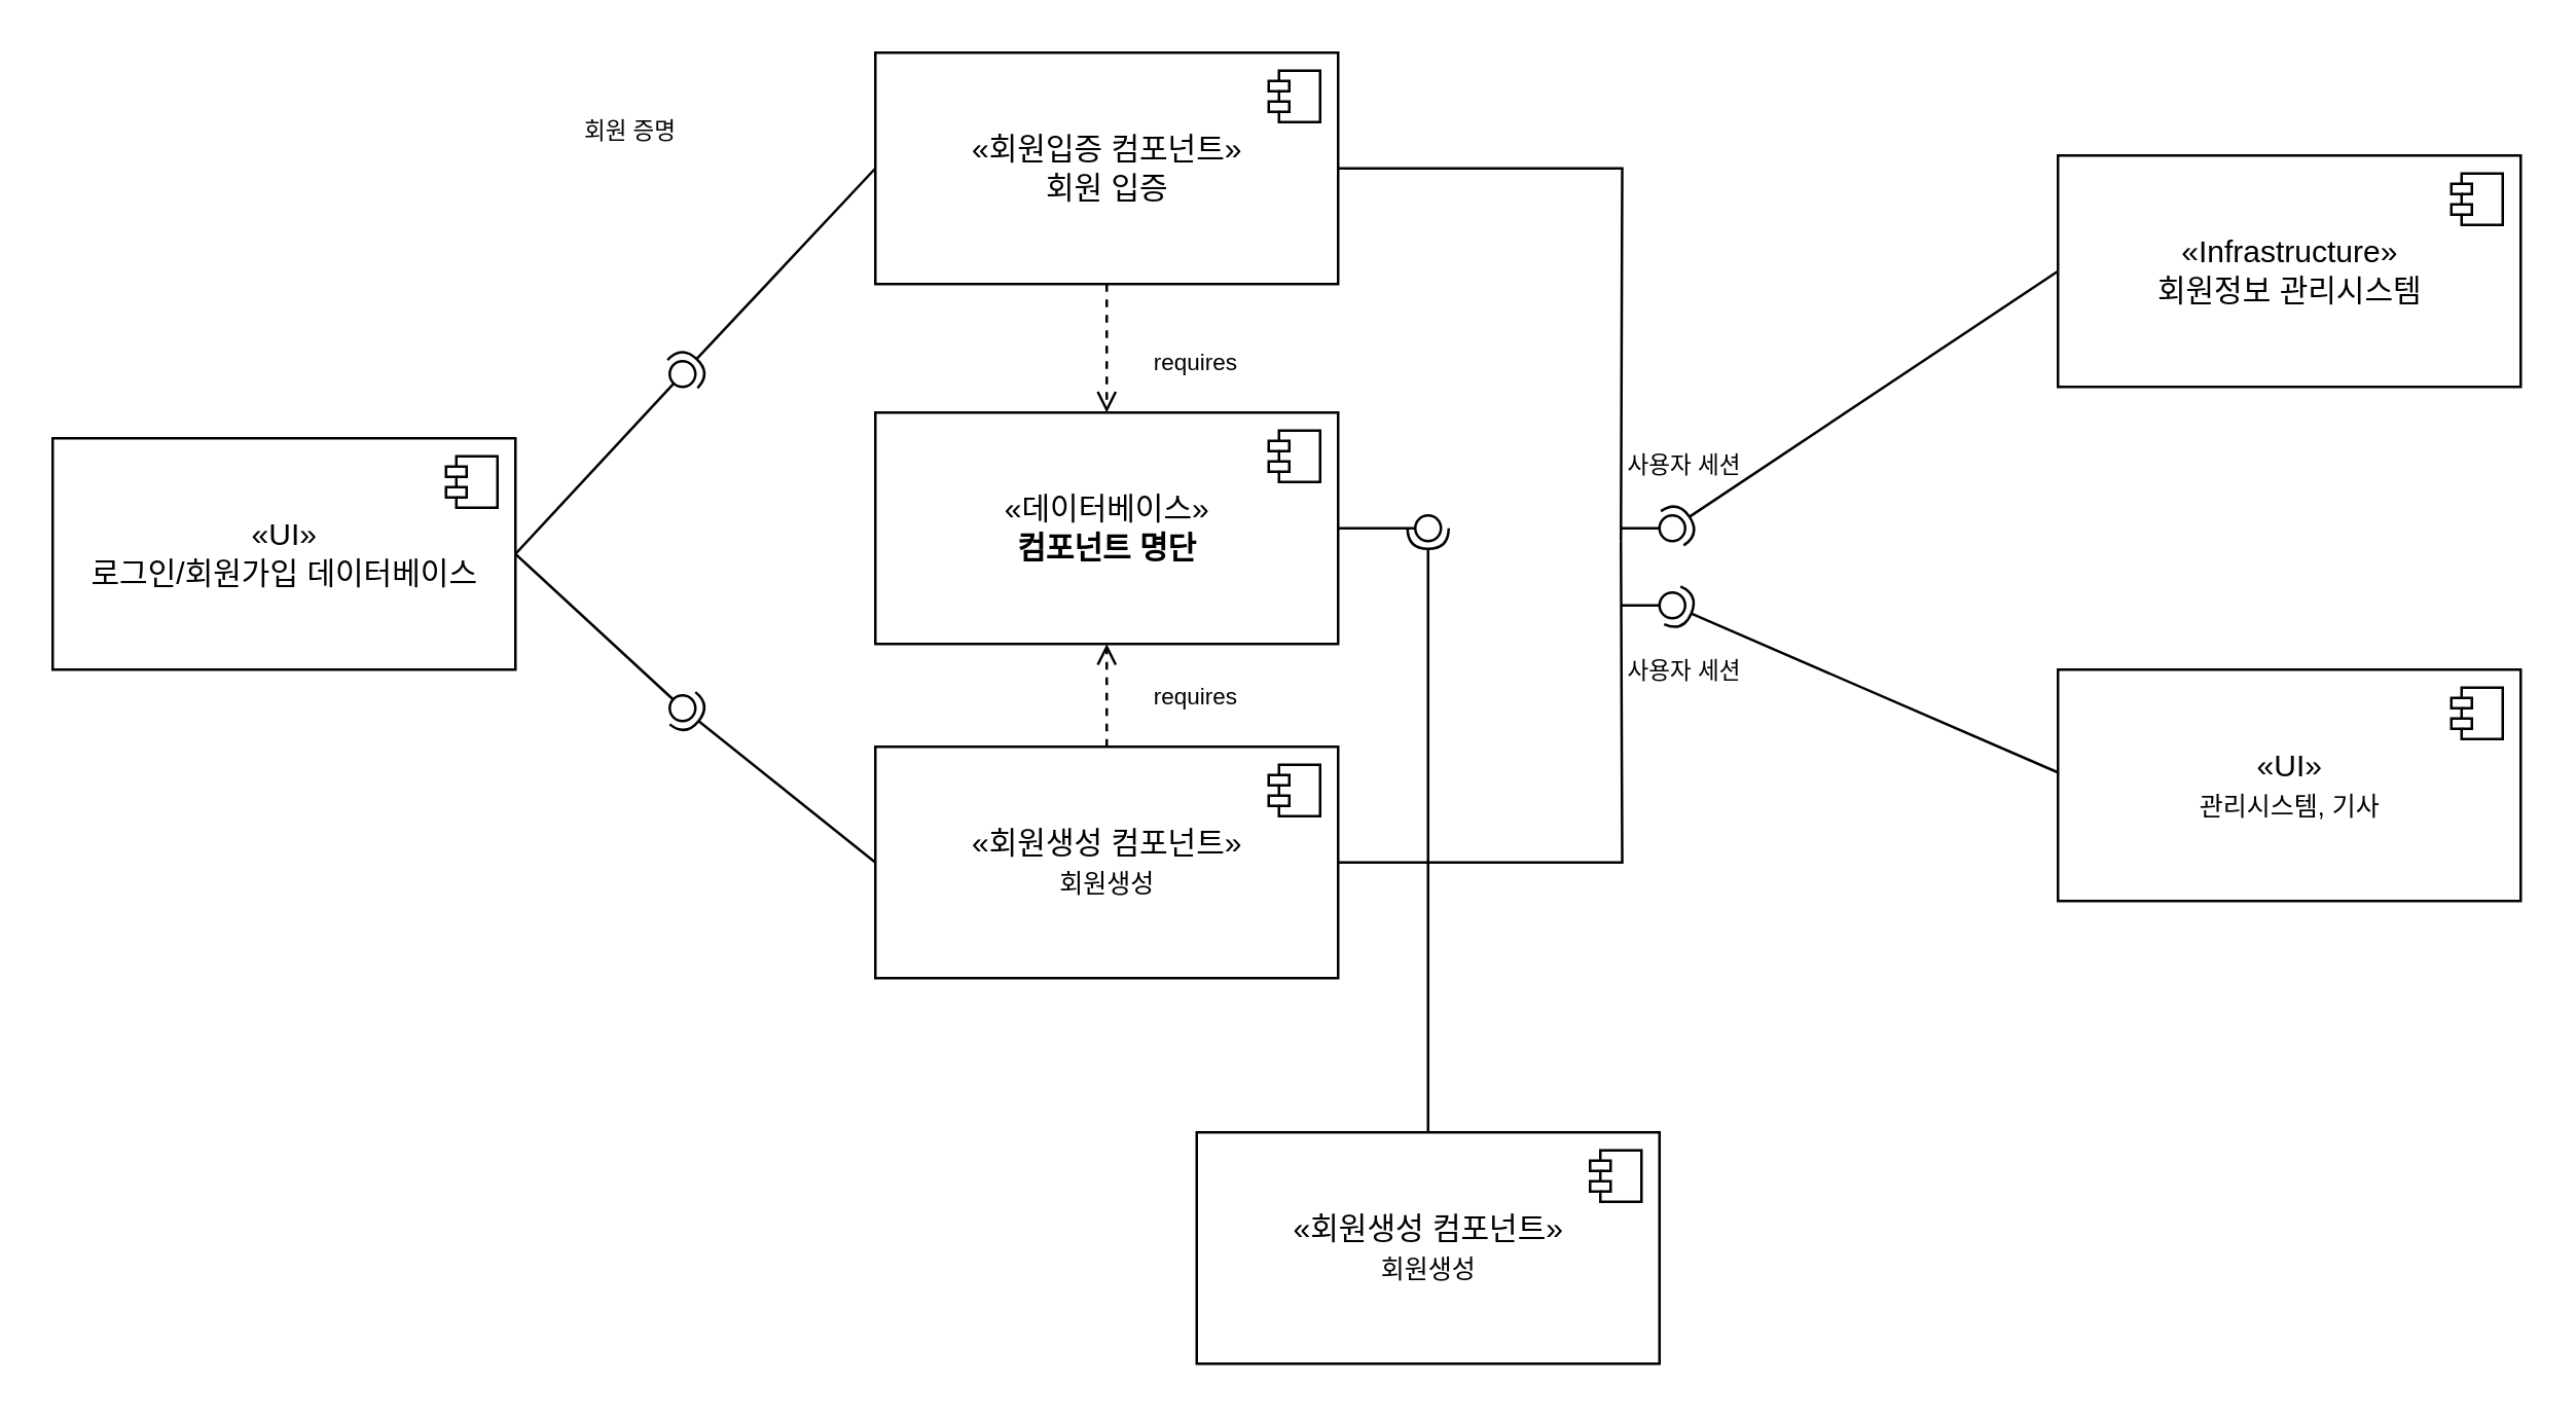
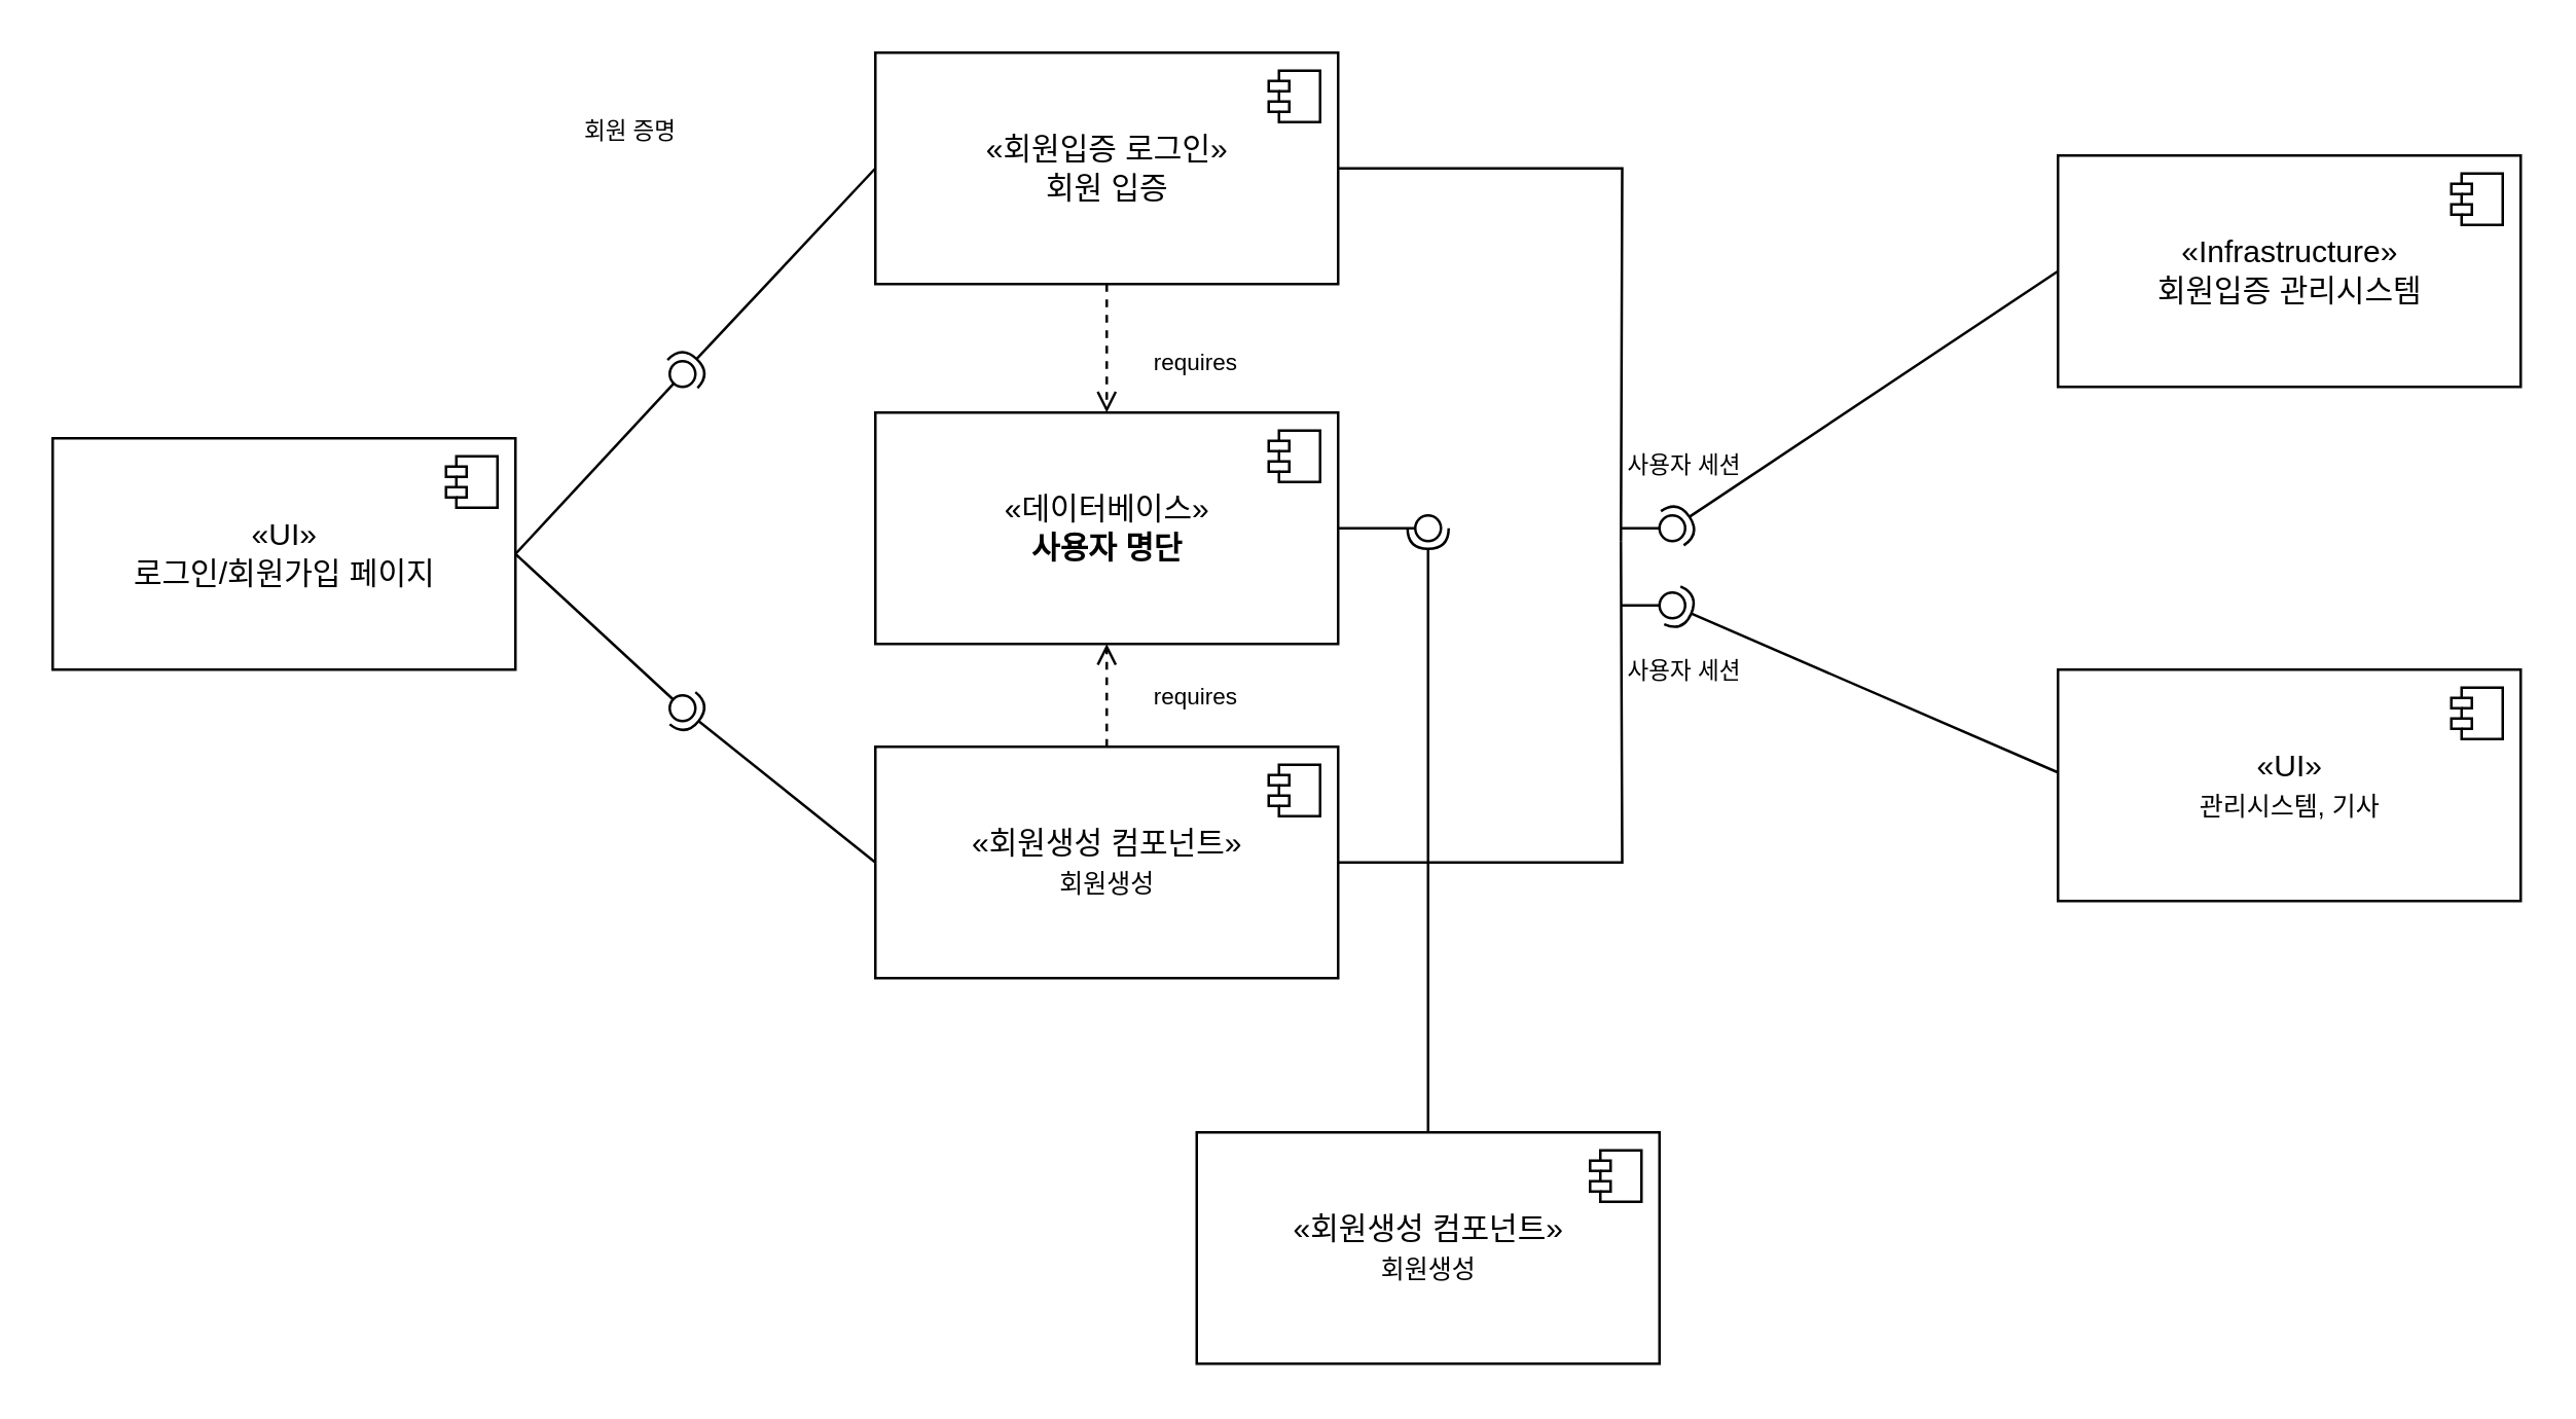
  <mxCell id="0" />
  <mxCell id="1" parent="0" />
- <mxCell id="2" value="«UI»&lt;br&gt;로그인/회원가입 데이터베이스" style="html=1;dropTarget=0;" vertex="1" parent="1"><mxGeometry x="20" y="170" width="180" height="90" as="geometry" /></mxCell>
+ <mxCell id="2" value="«UI»&lt;br&gt;로그인/회원가입 페이지" style="html=1;dropTarget=0;" vertex="1" parent="1"><mxGeometry x="20" y="170" width="180" height="90" as="geometry" /></mxCell>
  <mxCell id="3" value="" style="shape=module;jettyWidth=8;jettyHeight=4;" vertex="1" parent="2"><mxGeometry x="1" width="20" height="20" relative="1" as="geometry"><mxPoint x="-27" y="7" as="offset" /></mxGeometry></mxCell>
  <mxCell id="4" value="" style="rounded=0;orthogonalLoop=1;jettySize=auto;html=1;endArrow=none;endFill=0;exitX=1;exitY=0.5;exitDx=0;exitDy=0;" edge="1" target="6" parent="1" source="2"><mxGeometry relative="1" as="geometry"><mxPoint x="140" y="265" as="sourcePoint" /></mxGeometry></mxCell>
  <mxCell id="5" value="" style="rounded=0;orthogonalLoop=1;jettySize=auto;html=1;endArrow=halfCircle;endFill=0;entryX=0.5;entryY=0.5;entryDx=0;entryDy=0;endSize=6;strokeWidth=1;exitX=0;exitY=0.5;exitDx=0;exitDy=0;" edge="1" target="6" parent="1" source="9"><mxGeometry relative="1" as="geometry"><mxPoint x="320" y="120" as="sourcePoint" /></mxGeometry></mxCell>
  <mxCell id="6" value="" style="ellipse;whiteSpace=wrap;html=1;fontFamily=Helvetica;fontSize=12;fontColor=#000000;align=center;strokeColor=#000000;fillColor=#ffffff;points=[];aspect=fixed;resizable=0;" vertex="1" parent="1"><mxGeometry x="260" y="140" width="10" height="10" as="geometry" /></mxCell>
  <mxCell id="7" style="edgeStyle=orthogonalEdgeStyle;rounded=0;orthogonalLoop=1;jettySize=auto;html=1;exitX=0.5;exitY=1;exitDx=0;exitDy=0;entryX=0.5;entryY=0;entryDx=0;entryDy=0;endArrow=open;endFill=0;dashed=1;" edge="1" parent="1" source="9" target="18"><mxGeometry relative="1" as="geometry" /></mxCell>
  <mxCell id="8" style="edgeStyle=orthogonalEdgeStyle;rounded=0;orthogonalLoop=1;jettySize=auto;html=1;exitX=1;exitY=0.5;exitDx=0;exitDy=0;endArrow=none;endFill=0;" edge="1" parent="1" source="9"><mxGeometry relative="1" as="geometry"><mxPoint x="630" y="210" as="targetPoint" /></mxGeometry></mxCell>
- <mxCell id="9" value="«회원입증 컴포넌트»&lt;br&gt;회원 입증" style="html=1;dropTarget=0;" vertex="1" parent="1"><mxGeometry x="340" y="20" width="180" height="90" as="geometry" /></mxCell>
+ <mxCell id="9" value="«회원입증 로그인»&lt;br&gt;회원 입증" style="html=1;dropTarget=0;" vertex="1" parent="1"><mxGeometry x="340" y="20" width="180" height="90" as="geometry" /></mxCell>
  <mxCell id="10" value="" style="shape=module;jettyWidth=8;jettyHeight=4;" vertex="1" parent="9"><mxGeometry x="1" width="20" height="20" relative="1" as="geometry"><mxPoint x="-27" y="7" as="offset" /></mxGeometry></mxCell>
  <mxCell id="11" value="" style="rounded=0;orthogonalLoop=1;jettySize=auto;html=1;endArrow=none;endFill=0;exitX=1;exitY=0.5;exitDx=0;exitDy=0;" edge="1" target="13" parent="1" source="2"><mxGeometry relative="1" as="geometry"><mxPoint x="210" y="175" as="sourcePoint" /></mxGeometry></mxCell>
  <mxCell id="12" value="" style="rounded=0;orthogonalLoop=1;jettySize=auto;html=1;endArrow=halfCircle;endFill=0;entryX=0.5;entryY=0.5;entryDx=0;entryDy=0;endSize=6;strokeWidth=1;exitX=0;exitY=0.5;exitDx=0;exitDy=0;" edge="1" target="13" parent="1" source="16"><mxGeometry relative="1" as="geometry"><mxPoint x="330" y="332.286" as="sourcePoint" /></mxGeometry></mxCell>
  <mxCell id="13" value="" style="ellipse;whiteSpace=wrap;html=1;fontFamily=Helvetica;fontSize=12;fontColor=#000000;align=center;strokeColor=#000000;fillColor=#ffffff;points=[];aspect=fixed;resizable=0;direction=south;" vertex="1" parent="1"><mxGeometry x="260" y="270" width="10" height="10" as="geometry" /></mxCell>
  <mxCell id="14" style="edgeStyle=orthogonalEdgeStyle;rounded=0;orthogonalLoop=1;jettySize=auto;html=1;exitX=0.5;exitY=0;exitDx=0;exitDy=0;entryX=0.5;entryY=1;entryDx=0;entryDy=0;dashed=1;endArrow=open;endFill=0;" edge="1" parent="1" source="16" target="18"><mxGeometry relative="1" as="geometry" /></mxCell>
  <mxCell id="15" style="edgeStyle=orthogonalEdgeStyle;rounded=0;orthogonalLoop=1;jettySize=auto;html=1;exitX=1;exitY=0.5;exitDx=0;exitDy=0;endArrow=none;endFill=0;" edge="1" parent="1" source="16"><mxGeometry relative="1" as="geometry"><mxPoint x="630" y="210" as="targetPoint" /></mxGeometry></mxCell>
  <mxCell id="16" value="«회원생성 컴포넌트»&lt;br&gt;&lt;font style=&quot;font-size: 10px&quot;&gt;회원생성&lt;/font&gt;" style="html=1;dropTarget=0;" vertex="1" parent="1"><mxGeometry x="340" y="290" width="180" height="90" as="geometry" /></mxCell>
  <mxCell id="17" value="" style="shape=module;jettyWidth=8;jettyHeight=4;" vertex="1" parent="16"><mxGeometry x="1" width="20" height="20" relative="1" as="geometry"><mxPoint x="-27" y="7" as="offset" /></mxGeometry></mxCell>
- <mxCell id="18" value="«데이터베이스»&lt;br&gt;&lt;b&gt;컴포넌트 명단&lt;/b&gt;" style="html=1;dropTarget=0;" vertex="1" parent="1"><mxGeometry x="340" y="160" width="180" height="90" as="geometry" /></mxCell>
+ <mxCell id="18" value="«데이터베이스»&lt;br&gt;&lt;b&gt;사용자 명단&lt;/b&gt;" style="html=1;dropTarget=0;" vertex="1" parent="1"><mxGeometry x="340" y="160" width="180" height="90" as="geometry" /></mxCell>
  <mxCell id="19" value="" style="shape=module;jettyWidth=8;jettyHeight=4;" vertex="1" parent="18"><mxGeometry x="1" width="20" height="20" relative="1" as="geometry"><mxPoint x="-27" y="7" as="offset" /></mxGeometry></mxCell>
  <mxCell id="20" value="&lt;font style=&quot;font-size: 9px&quot;&gt;회원 증명&lt;/font&gt;" style="text;html=1;strokeColor=none;fillColor=none;align=center;verticalAlign=middle;whiteSpace=wrap;rounded=0;" vertex="1" parent="1"><mxGeometry x="220" y="40" width="50" height="20" as="geometry" /></mxCell>
  <mxCell id="21" value="" style="rounded=0;orthogonalLoop=1;jettySize=auto;html=1;endArrow=none;endFill=0;" edge="1" target="23" parent="1"><mxGeometry relative="1" as="geometry"><mxPoint x="630" y="205" as="sourcePoint" /></mxGeometry></mxCell>
  <mxCell id="22" value="" style="rounded=0;orthogonalLoop=1;jettySize=auto;html=1;endArrow=halfCircle;endFill=0;entryX=0.5;entryY=0.5;entryDx=0;entryDy=0;endSize=6;strokeWidth=1;exitX=0;exitY=0.5;exitDx=0;exitDy=0;" edge="1" target="23" parent="1" source="25"><mxGeometry relative="1" as="geometry"><mxPoint x="670" y="205" as="sourcePoint" /></mxGeometry></mxCell>
  <mxCell id="23" value="" style="ellipse;whiteSpace=wrap;html=1;fontFamily=Helvetica;fontSize=12;fontColor=#000000;align=center;strokeColor=#000000;fillColor=#ffffff;points=[];aspect=fixed;resizable=0;" vertex="1" parent="1"><mxGeometry x="645" y="200" width="10" height="10" as="geometry" /></mxCell>
  <mxCell id="24" value="&lt;font style=&quot;font-size: 9px&quot;&gt;사용자 세션&lt;/font&gt;" style="text;html=1;strokeColor=none;fillColor=none;align=center;verticalAlign=middle;whiteSpace=wrap;rounded=0;" vertex="1" parent="1"><mxGeometry x="620" y="170" width="70" height="20" as="geometry" /></mxCell>
- <mxCell id="25" value="«Infrastructure»&lt;br&gt;회원정보 관리시스템" style="html=1;dropTarget=0;" vertex="1" parent="1"><mxGeometry x="800" y="60" width="180" height="90" as="geometry" /></mxCell>
+ <mxCell id="25" value="«Infrastructure»&lt;br&gt;회원입증 관리시스템" style="html=1;dropTarget=0;" vertex="1" parent="1"><mxGeometry x="800" y="60" width="180" height="90" as="geometry" /></mxCell>
  <mxCell id="26" value="" style="shape=module;jettyWidth=8;jettyHeight=4;" vertex="1" parent="25"><mxGeometry x="1" width="20" height="20" relative="1" as="geometry"><mxPoint x="-27" y="7" as="offset" /></mxGeometry></mxCell>
  <mxCell id="27" value="" style="rounded=0;orthogonalLoop=1;jettySize=auto;html=1;endArrow=none;endFill=0;" edge="1" target="29" parent="1"><mxGeometry relative="1" as="geometry"><mxPoint x="630" y="235" as="sourcePoint" /></mxGeometry></mxCell>
  <mxCell id="28" value="" style="rounded=0;orthogonalLoop=1;jettySize=auto;html=1;endArrow=halfCircle;endFill=0;entryX=0.5;entryY=0.5;entryDx=0;entryDy=0;endSize=6;strokeWidth=1;" edge="1" target="29" parent="1"><mxGeometry relative="1" as="geometry"><mxPoint x="800" y="300" as="sourcePoint" /></mxGeometry></mxCell>
  <mxCell id="29" value="" style="ellipse;whiteSpace=wrap;html=1;fontFamily=Helvetica;fontSize=12;fontColor=#000000;align=center;strokeColor=#000000;fillColor=#ffffff;points=[];aspect=fixed;resizable=0;" vertex="1" parent="1"><mxGeometry x="645" y="230" width="10" height="10" as="geometry" /></mxCell>
  <mxCell id="30" value="«UI»&lt;br&gt;&lt;span style=&quot;font-size: 10px&quot;&gt;관리시스템, 기사&lt;/span&gt;" style="html=1;dropTarget=0;" vertex="1" parent="1"><mxGeometry x="800" y="260" width="180" height="90" as="geometry" /></mxCell>
  <mxCell id="31" value="" style="shape=module;jettyWidth=8;jettyHeight=4;" vertex="1" parent="30"><mxGeometry x="1" width="20" height="20" relative="1" as="geometry"><mxPoint x="-27" y="7" as="offset" /></mxGeometry></mxCell>
  <mxCell id="32" value="&lt;font style=&quot;font-size: 9px&quot;&gt;requires&lt;/font&gt;" style="text;html=1;strokeColor=none;fillColor=none;align=center;verticalAlign=middle;whiteSpace=wrap;rounded=0;" vertex="1" parent="1"><mxGeometry x="440" y="130" width="50" height="20" as="geometry" /></mxCell>
  <mxCell id="33" value="&lt;font style=&quot;font-size: 9px&quot;&gt;requires&lt;/font&gt;" style="text;html=1;strokeColor=none;fillColor=none;align=center;verticalAlign=middle;whiteSpace=wrap;rounded=0;" vertex="1" parent="1"><mxGeometry x="440" y="260" width="50" height="20" as="geometry" /></mxCell>
  <mxCell id="34" value="&lt;font style=&quot;font-size: 9px&quot;&gt;사용자 세션&lt;/font&gt;" style="text;html=1;strokeColor=none;fillColor=none;align=center;verticalAlign=middle;whiteSpace=wrap;rounded=0;" vertex="1" parent="1"><mxGeometry x="620" y="250" width="70" height="20" as="geometry" /></mxCell>
  <mxCell id="35" value="" style="rounded=0;orthogonalLoop=1;jettySize=auto;html=1;endArrow=none;endFill=0;exitX=1;exitY=0.5;exitDx=0;exitDy=0;" edge="1" target="37" parent="1" source="18"><mxGeometry relative="1" as="geometry"><mxPoint x="490" y="255" as="sourcePoint" /></mxGeometry></mxCell>
  <mxCell id="36" value="" style="rounded=0;orthogonalLoop=1;jettySize=auto;html=1;endArrow=halfCircle;endFill=0;entryX=0.5;entryY=0.5;entryDx=0;entryDy=0;endSize=6;strokeWidth=1;exitX=0.5;exitY=0;exitDx=0;exitDy=0;" edge="1" target="37" parent="1" source="38"><mxGeometry relative="1" as="geometry"><mxPoint x="555" y="544.762" as="sourcePoint" /></mxGeometry></mxCell>
  <mxCell id="37" value="" style="ellipse;whiteSpace=wrap;html=1;fontFamily=Helvetica;fontSize=12;fontColor=#000000;align=center;strokeColor=#000000;fillColor=#ffffff;points=[];aspect=fixed;resizable=0;" vertex="1" parent="1"><mxGeometry x="550" y="200" width="10" height="10" as="geometry" /></mxCell>
  <mxCell id="38" value="«회원생성 컴포넌트»&lt;br&gt;&lt;font style=&quot;font-size: 10px&quot;&gt;회원생성&lt;/font&gt;" style="html=1;dropTarget=0;" vertex="1" parent="1"><mxGeometry x="465" y="440" width="180" height="90" as="geometry" /></mxCell>
  <mxCell id="39" value="" style="shape=module;jettyWidth=8;jettyHeight=4;" vertex="1" parent="38"><mxGeometry x="1" width="20" height="20" relative="1" as="geometry"><mxPoint x="-27" y="7" as="offset" /></mxGeometry></mxCell>
